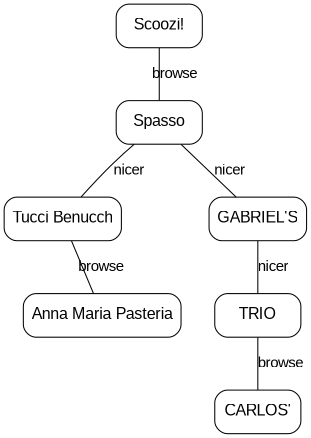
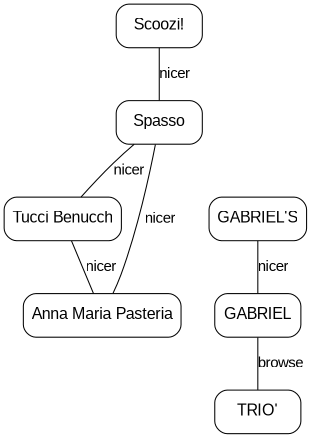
  graph {
    fontname=Arial
    node [fillcolor=white fontname=Arial fontsize=15 shape=rectangle style="rounded,filled"]
    edge [fontname=Arial]
    n1 [height=0.58 label="Scoozi!" width=1.15]
    n2 [height=0.58 label=Spasso width=1.15]
    n3 [height=0.58 label="Tucci Benucch" width=1.15]
    n4 [height=0.58 label="GABRIEL'S" width=1.15]
    n5 [height=0.58 label="Anna Maria Pasteria" width=1.15]
-   n6 [height=0.58 label=TRIO width=1.15]
-   n7 [height=0.58 label="CARLOS'" width=1.15]
-   n1 -- n2 [label=browse]
+   n6 [height=0.58 label=GABRIEL width=1.15]
+   n7 [height=0.58 label="TRIO'" width=1.15]
+   n1 -- n2 [label=nicer]
    n2 -- n3 [label=nicer]
-   n2 -- n4 [label=nicer]
-   n3 -- n5 [label=browse]
+   n2 -- n5 [label=nicer]
+   n3 -- n5 [label=nicer]
    n4 -- n6 [label=nicer]
    n6 -- n7 [label=browse]
  }
